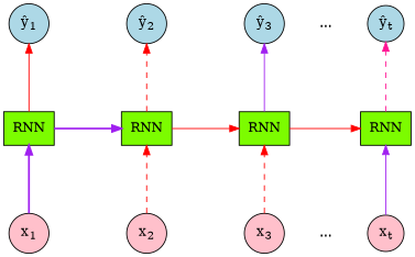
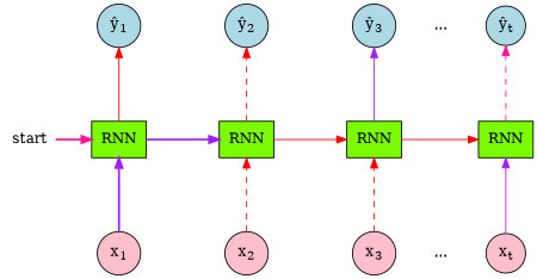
  digraph {
    rankdir=BT
    node [fillcolor=pink shape=circle style=filled]
    edge [minlen=2 color=red style=solid]
    n1 [label=<x<sub>1</sub>>]
    n2 [label=<x<sub>2</sub>>]
    n3 [label=<x<sub>3</sub>>]
    n4 [label=<x<sub>t</sub>>]
    n5 [label="..." shape=plaintext fillcolor="" style=""]
    n6 [fillcolor=lightblue label=<ŷ<sub>1</sub>>]
    n7 [fillcolor=lightblue label=<ŷ<sub>2</sub>>]
    n8 [fillcolor=lightblue label=<ŷ<sub>3</sub>>]
    n9 [fillcolor=lightblue label=<ŷ<sub>t</sub>>]
    n10 [label="..." shape=plaintext fillcolor="" style=""]
    n11 [fillcolor=lawngreen label=RNN shape=rectangle]
    n12 [fillcolor=lawngreen label=RNN shape=rectangle]
    n13 [fillcolor=lawngreen label=RNN shape=rectangle]
    n14 [fillcolor=lawngreen label=RNN shape=rectangle]
+   start [shape=plaintext width=0 fillcolor="" style=""]
    subgraph sub_1 {
      rank=same
      n1
      n2
      n3
      n4
      n5
    }
    subgraph sub_2 {
      rank=same
      n6
      n7
      n8
      n9
      n10
    }
    subgraph sub_3 {
      rank=same
      n11
      n12
      n13
      n14
+     start
    }
    n1 -> n11 [color=purple style=bold]
    n2 -> n12 [style=dashed]
    n3 -> n5 [style=invis minlen="" color=""]
    n3 -> n13 [style=dashed]
    n4 -> n14 [color=purple]
    n5 -> n4 [style=invis minlen="" color=""]
    n8 -> n10 [style=invis minlen="" color=""]
    n10 -> n9 [style=invis minlen="" color=""]
    n11 -> n6
    n11 -> n12 [headport=w minlen=4 tailport=e color=purple style=bold]
    n12 -> n7 [style=dashed]
    n12 -> n13 [headport=w minlen=4 tailport=e]
    n13 -> n8 [color=purple]
    n13 -> n14 [headport=w minlen=4 tailport=e]
    n14 -> n9 [color=deeppink style=dashed]
+   start -> n11 [headport=w color=deeppink style=bold]
  }
